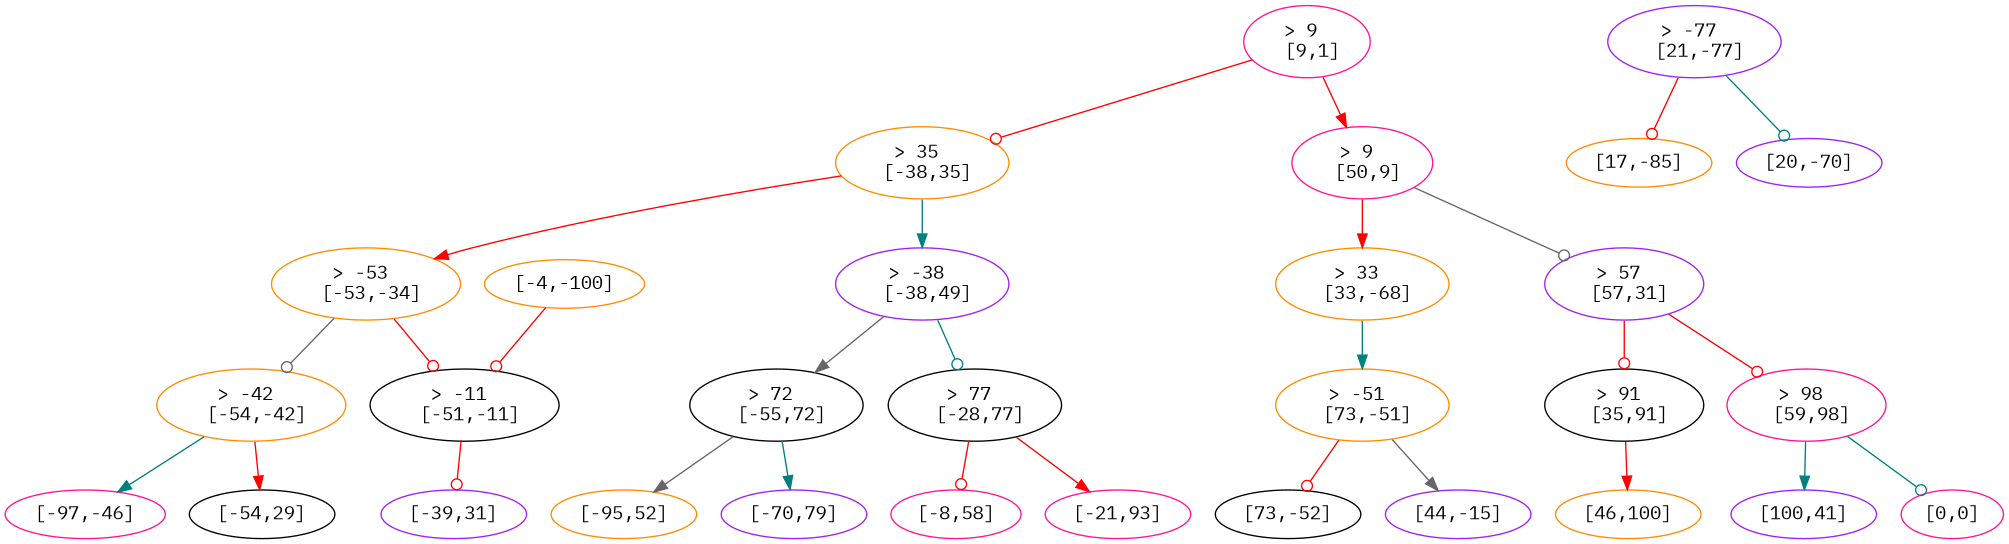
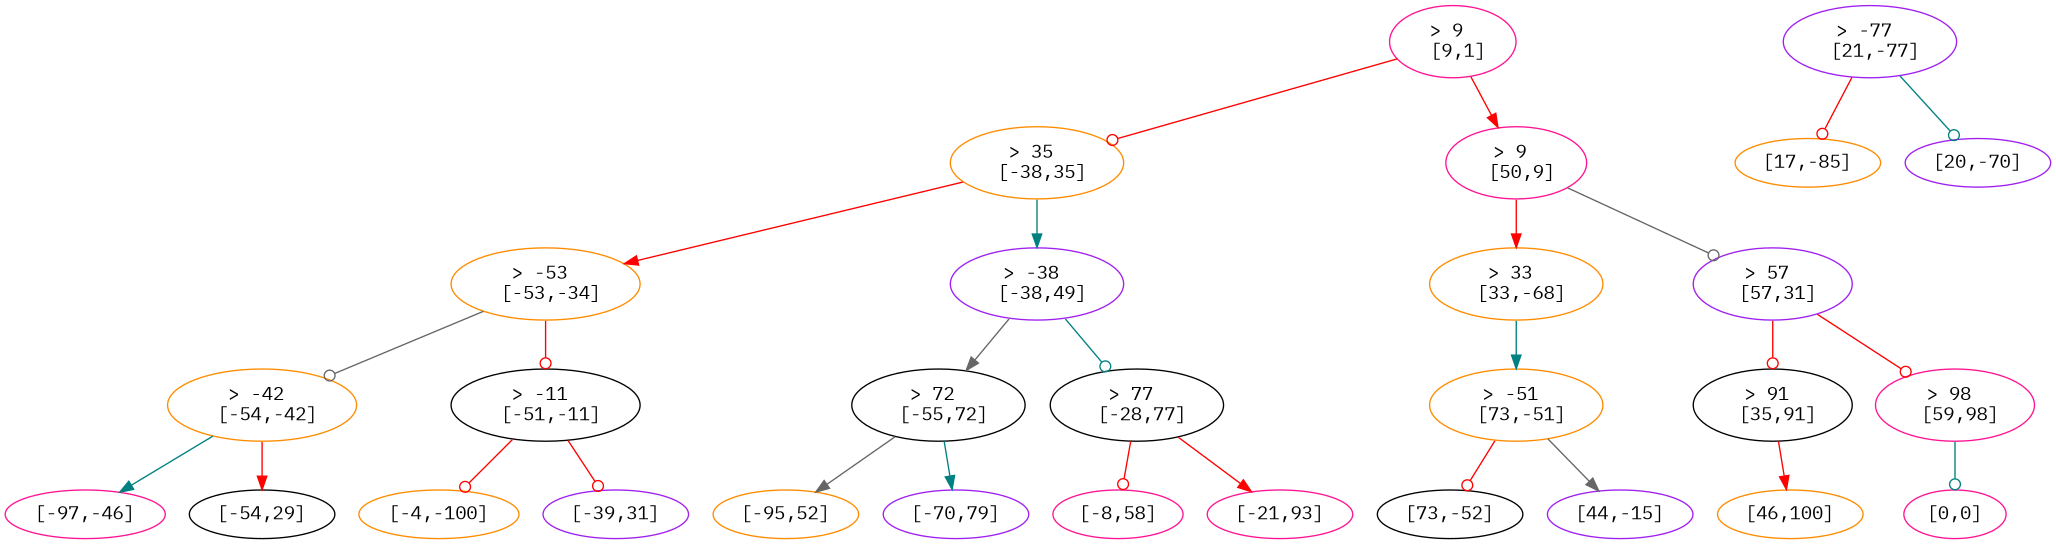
  digraph {
    fontname="IBM Plex Mono"
    node [color=darkorange fontname="IBM Plex Mono"]
    edge [arrowhead=odot color=red fontname="IBM Plex Mono"]
    n1 [color=deeppink label="> 9 \n [9,1]"]
    n2 [label="> 35 \n [-38,35]"]
    n3 [color=deeppink label="> 9 \n [50,9]"]
    n4 [label="> -53 \n [-53,-34]"]
    n5 [color=purple label="> -38 \n [-38,49]"]
    n6 [label="> 33 \n [33,-68]"]
    n7 [color=purple label="> 57 \n [57,31]"]
    n8 [label="> -42 \n [-54,-42]"]
    n9 [color=black label="> -11 \n [-51,-11]"]
    n10 [color=black label="> 72 \n [-55,72]"]
    n11 [color=black label="> 77 \n [-28,77]"]
    n12 [label="> -51 \n [73,-51]"]
    n13 [color=black label="> 91 \n [35,91]"]
    n14 [color=deeppink label="> 98 \n [59,98]"]
    n15 [color=deeppink label="[-97,-46]"]
    n16 [color=black label="[-54,29]"]
    n17 [label="[-4,-100]"]
    n18 [color=purple label="[-39,31]"]
    n19 [label="[-95,52]"]
    n20 [color=purple label="[-70,79]"]
    n21 [color=deeppink label="[-8,58]"]
    n22 [color=deeppink label="[-21,93]"]
    n23 [color=purple label="> -77 \n [21,-77]"]
    n24 [label="[17,-85]"]
    n25 [color=purple label="[20,-70]"]
    n26 [color=black label="[73,-52]"]
    n27 [color=purple label="[44,-15]"]
    n28 [label="[46,100]"]
-   n29 [color=purple label="[100,41]"]
    n30 [color=deeppink label="[0,0]"]
    n1 -> n2
    n1 -> n3 [arrowhead=normal]
    n2 -> n4 [arrowhead=normal]
    n2 -> n5 [arrowhead=normal color=teal]
    n3 -> n6 [arrowhead=normal]
    n3 -> n7 [color=gray40]
    n4 -> n8 [color=gray40]
    n4 -> n9
    n5 -> n10 [arrowhead=normal color=gray40]
    n5 -> n11 [color=teal]
    n6 -> n12 [arrowhead=normal color=teal]
    n7 -> n13
    n7 -> n14
    n8 -> n15 [arrowhead=normal color=teal]
    n8 -> n16 [arrowhead=normal]
-   n17 -> n9
+   n9 -> n17
    n9 -> n18
    n10 -> n19 [arrowhead=normal color=gray40]
    n10 -> n20 [arrowhead=normal color=teal]
    n11 -> n21
    n11 -> n22 [arrowhead=normal]
    n12 -> n26
    n12 -> n27 [arrowhead=normal color=gray40]
    n13 -> n28 [arrowhead=normal]
-   n14 -> n29 [arrowhead=normal color=teal]
    n14 -> n30 [color=teal]
    n23 -> n24
    n23 -> n25 [color=teal]
  }
